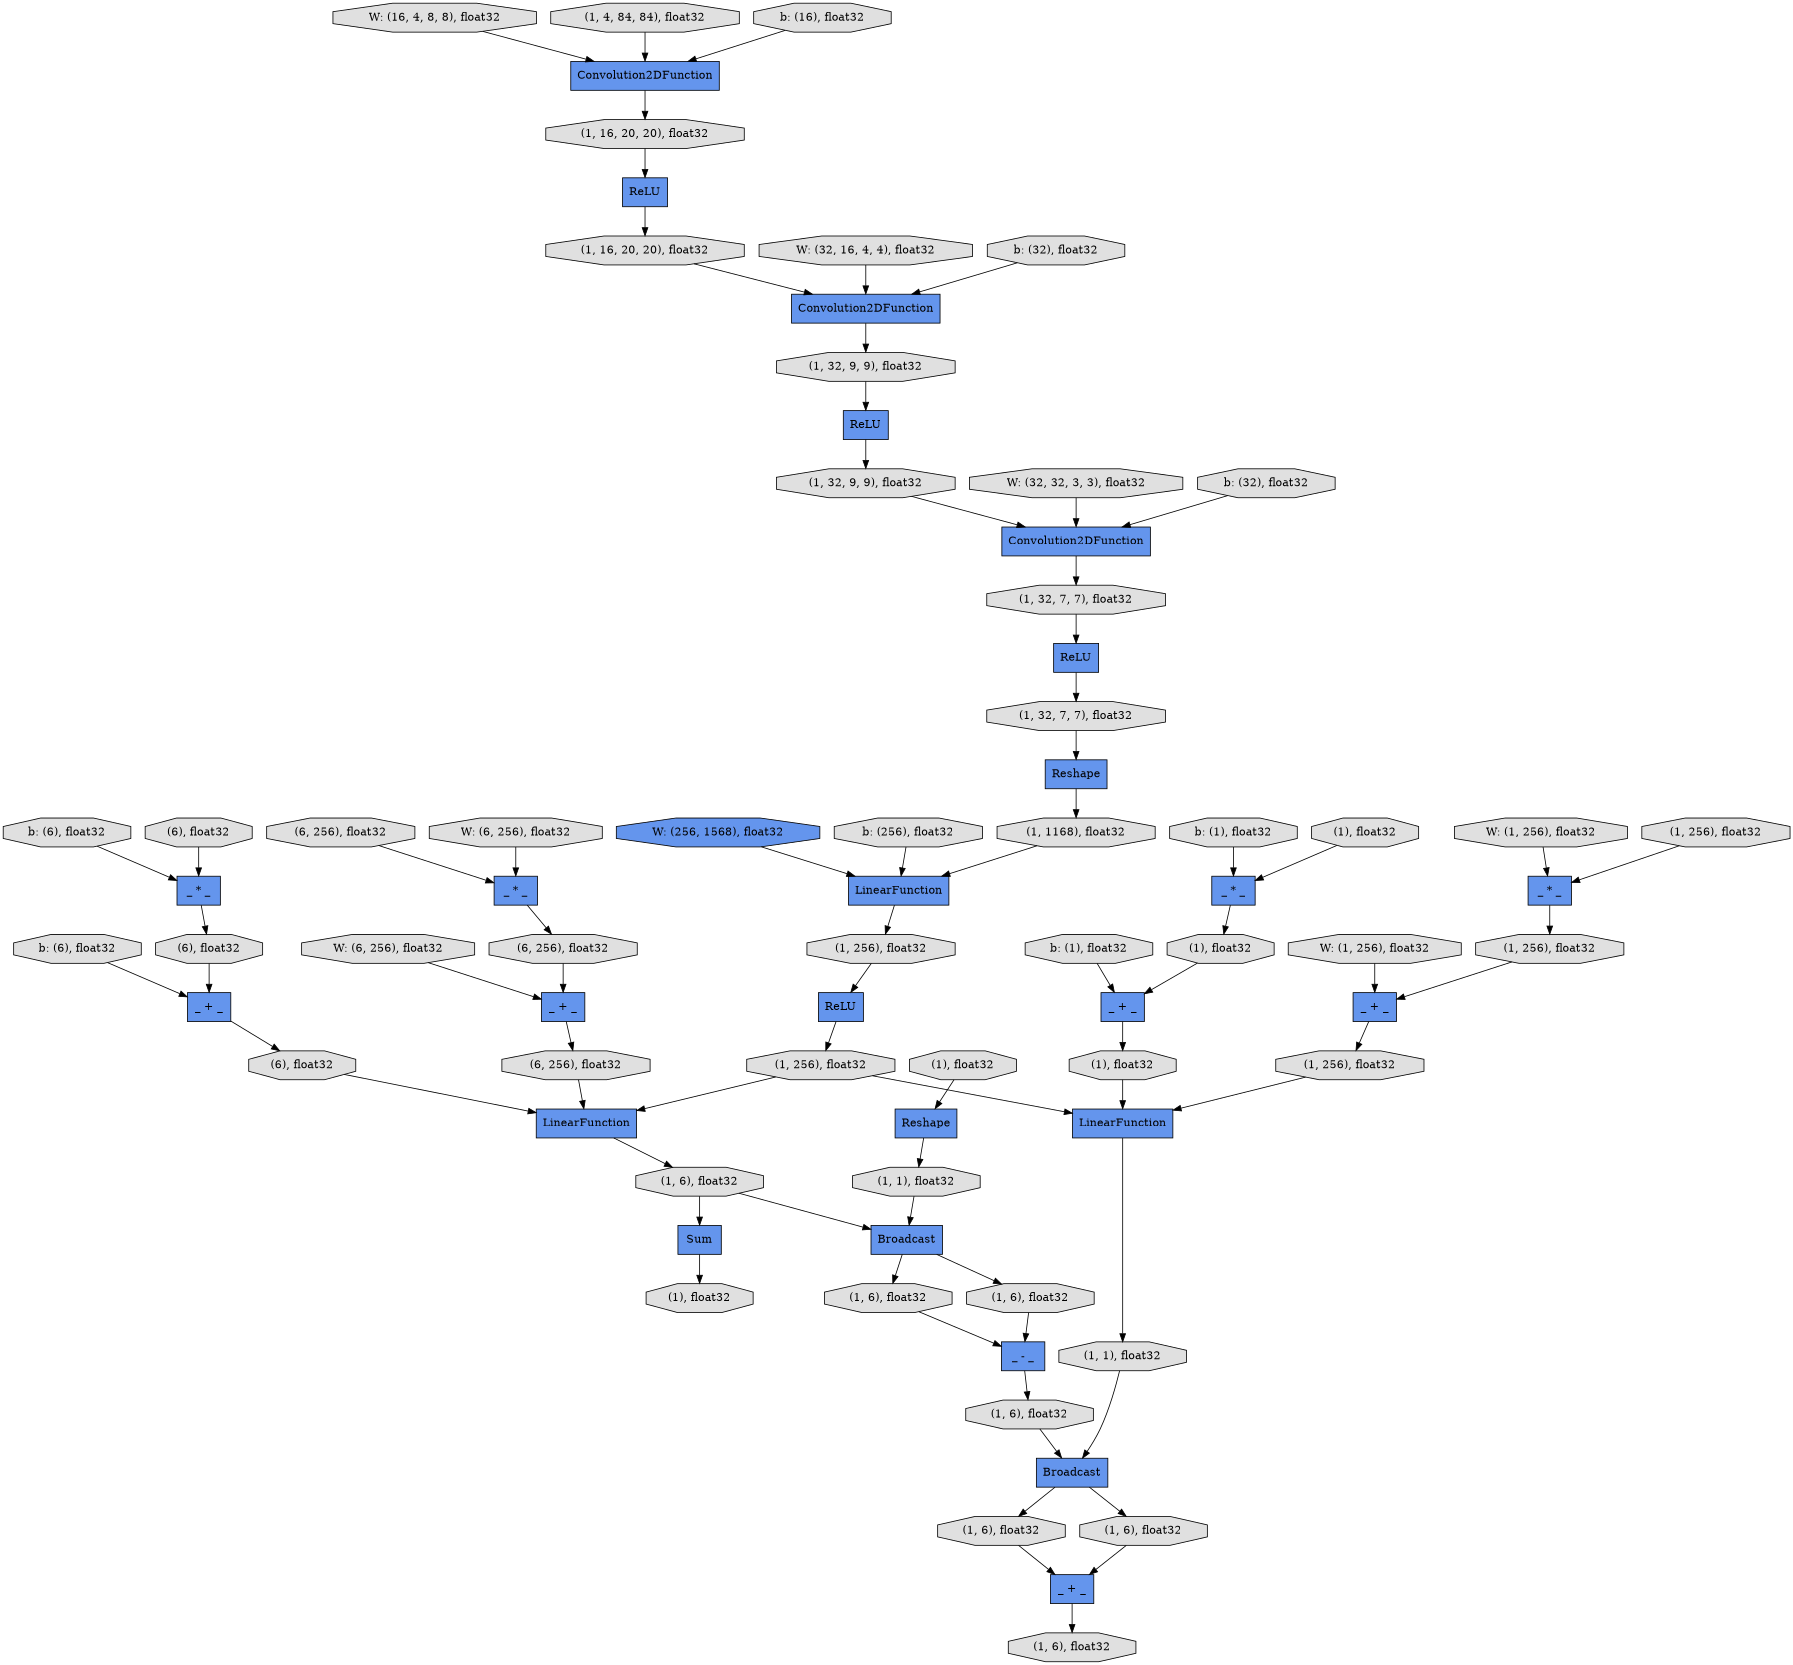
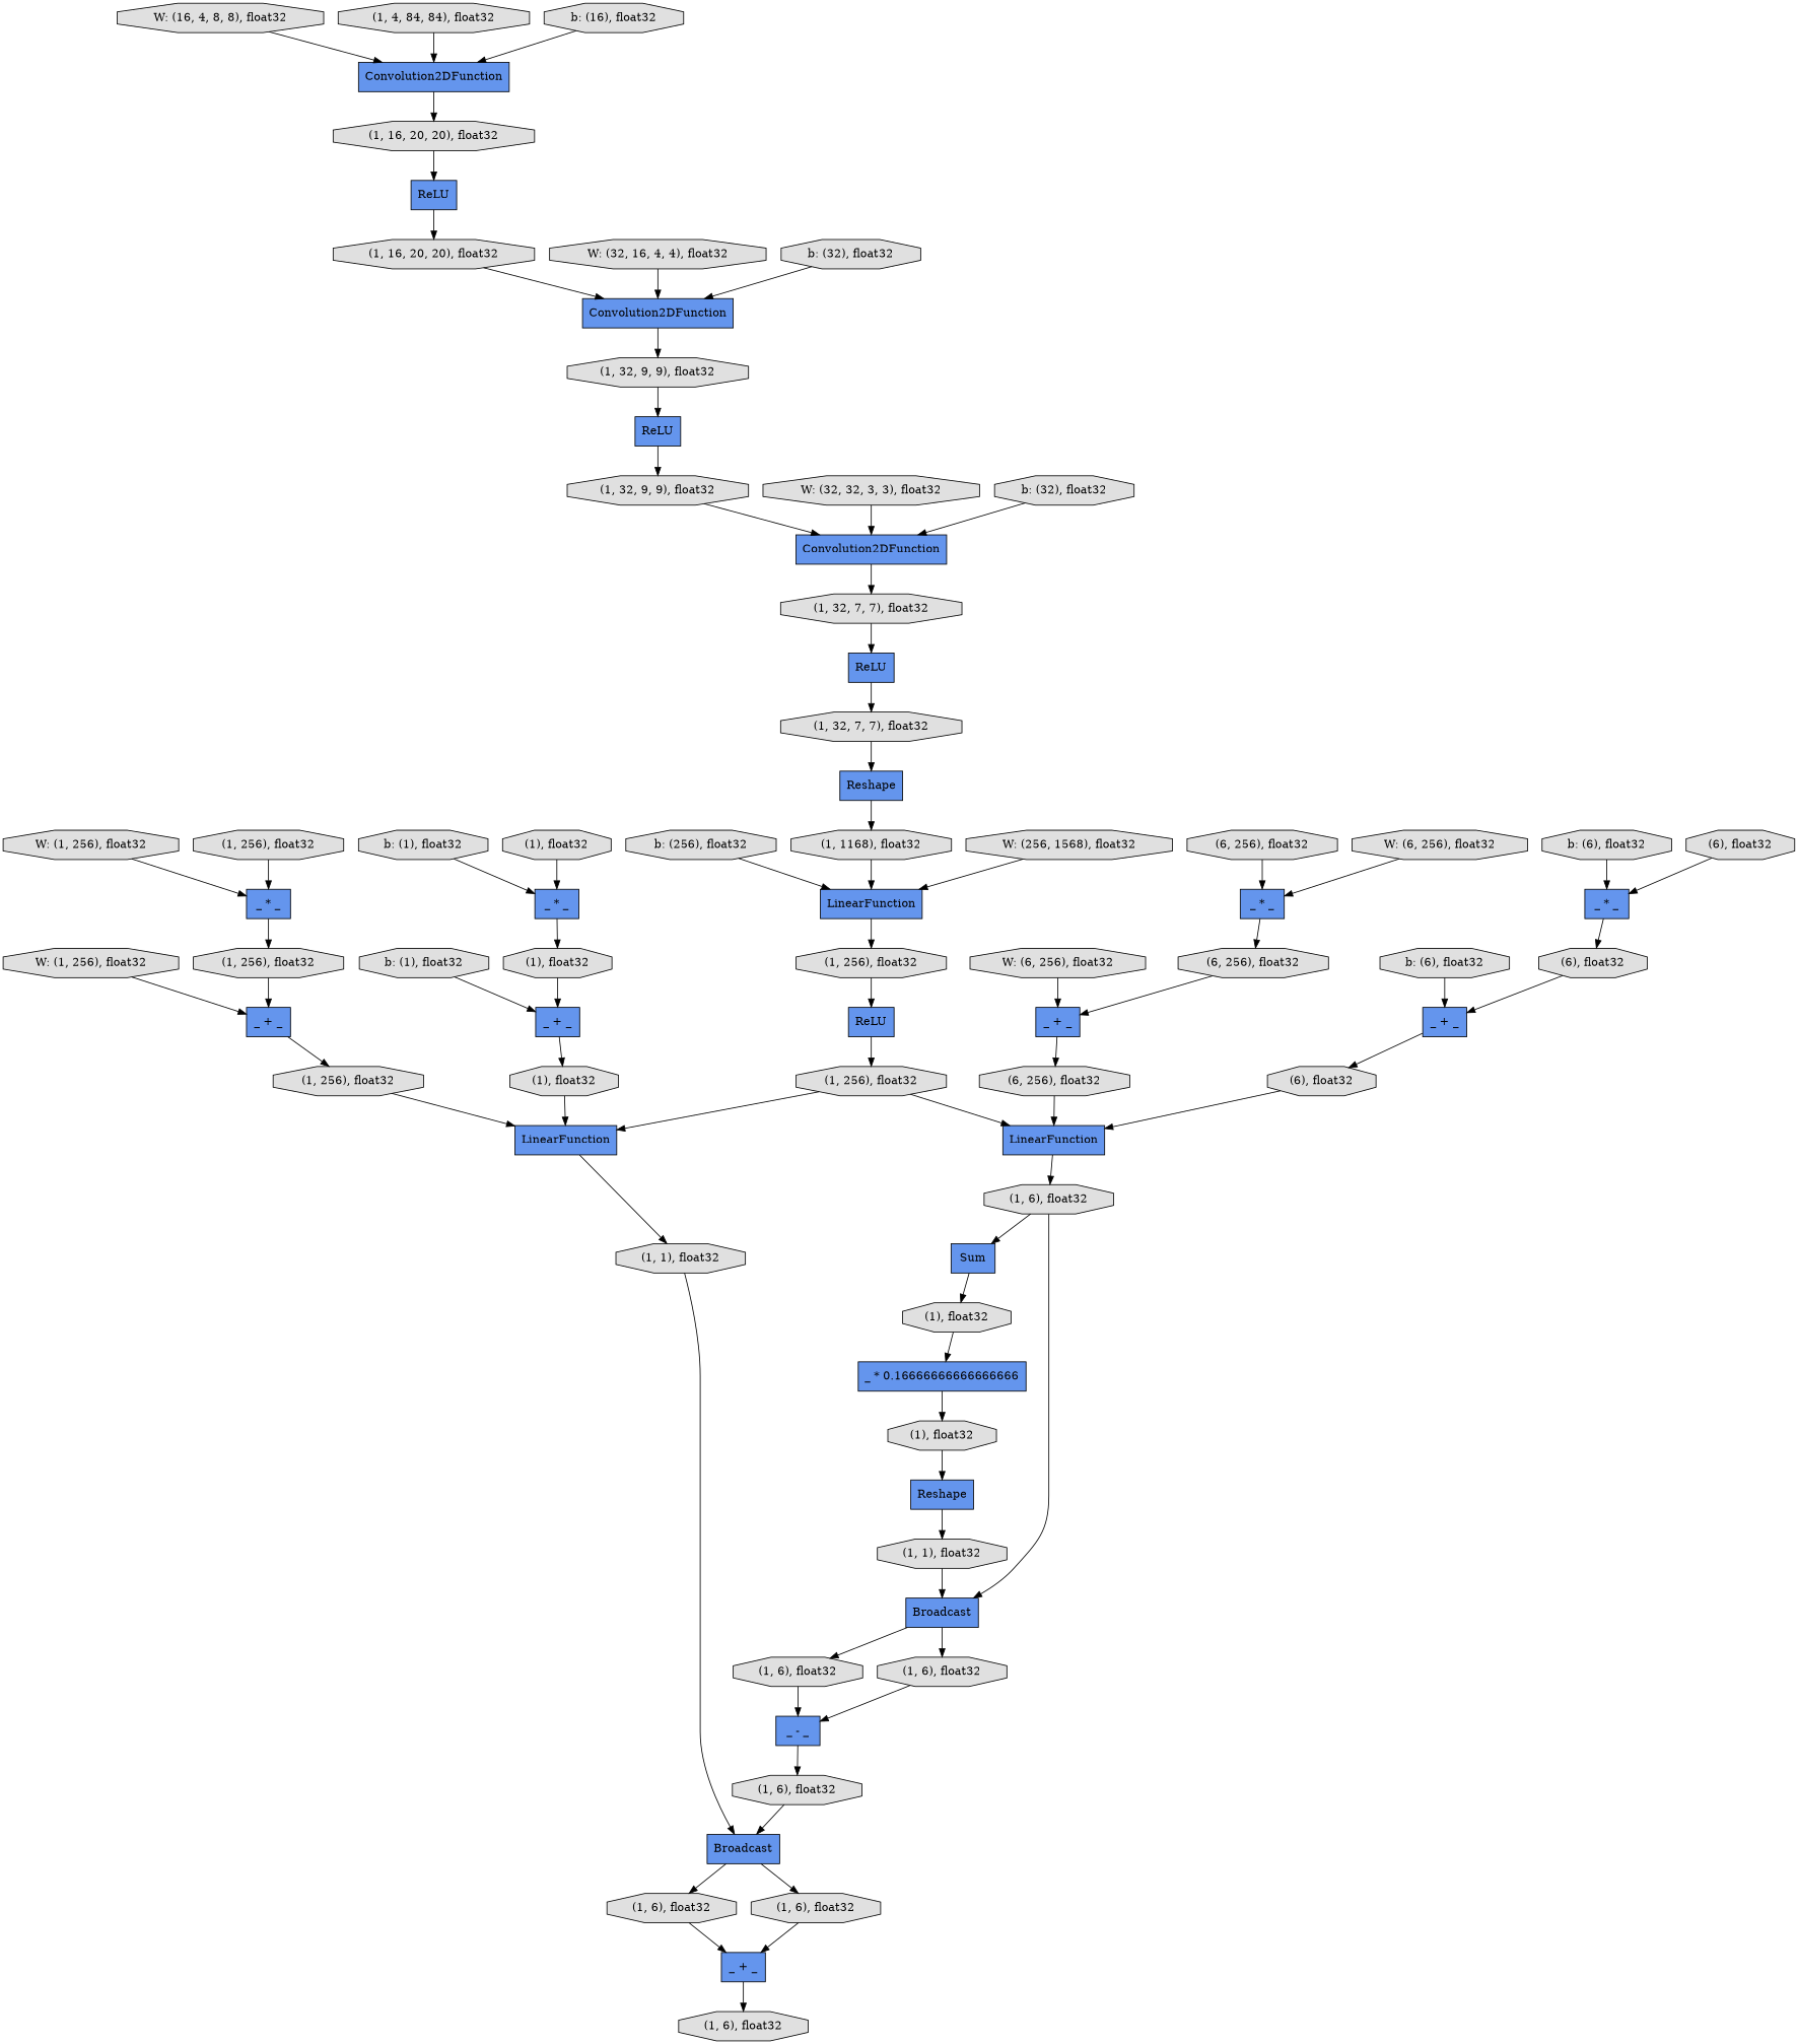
  digraph {
    rankdir=TB
    node [fillcolor="#E0E0E0" shape=octagon style=filled]
    n1 [label="(1, 6), float32"]
    n2 [fillcolor="#6495ED" label=Broadcast shape=record]
    n3 [label="(1, 6), float32"]
    n4 [label="(1, 6), float32"]
    n5 [label="(1, 6), float32"]
    n6 [fillcolor="#6495ED" label="_ - _" shape=record]
    n7 [fillcolor="#6495ED" label=ReLU shape=record]
    n8 [label="(1, 32, 7, 7), float32"]
    n9 [fillcolor="#6495ED" label=Reshape shape=record]
    n10 [fillcolor="#6495ED" label="_ + _" shape=record]
    n11 [label="(6), float32"]
    n12 [fillcolor="#6495ED" label=LinearFunction shape=record]
+   n13 [fillcolor="#6495ED" label="_ * 0.16666666666666666" shape=record]
    n14 [label="(1), float32"]
    n15 [fillcolor="#6495ED" label=Reshape shape=record]
    n16 [fillcolor="#6495ED" label=Convolution2DFunction shape=record]
    n17 [label="(1, 32, 9, 9), float32"]
    n18 [fillcolor="#6495ED" label=ReLU shape=record]
    n19 [label="(1, 16, 20, 20), float32"]
    n20 [fillcolor="#6495ED" label=LinearFunction shape=record]
    n21 [label="(1, 256), float32"]
    n22 [fillcolor="#6495ED" label=ReLU shape=record]
    n23 [label="(1, 6), float32"]
-   n24 [fillcolor="#6495ED" label="W: (256, 1568), float32"]
+   n24 [label="W: (256, 1568), float32"]
    n25 [fillcolor="#6495ED" label="_ * _" shape=record]
    n26 [label="(6, 256), float32"]
    n27 [fillcolor="#6495ED" label="_ + _" shape=record]
    n28 [label="(6, 256), float32"]
    n29 [label="(1, 6), float32"]
    n30 [label="(1, 32, 9, 9), float32"]
    n31 [fillcolor="#6495ED" label="_ + _" shape=record]
    n32 [label="(1), float32"]
    n33 [fillcolor="#6495ED" label=LinearFunction shape=record]
    n34 [fillcolor="#6495ED" label=Convolution2DFunction shape=record]
    n35 [label="(1, 32, 7, 7), float32"]
    n36 [label="(1, 256), float32"]
    n37 [fillcolor="#6495ED" label="_ * _" shape=record]
    n38 [label="(1, 256), float32"]
    n39 [label="W: (6, 256), float32"]
    n40 [fillcolor="#6495ED" label="_ * _" shape=record]
    n41 [label="(1), float32"]
    n42 [label="(6), float32"]
    n43 [fillcolor="#6495ED" label="_ * _" shape=record]
    n44 [label="(6), float32"]
    n45 [label="W: (16, 4, 8, 8), float32"]
    n46 [fillcolor="#6495ED" label=Convolution2DFunction shape=record]
    n47 [label="(1, 16, 20, 20), float32"]
    n48 [fillcolor="#6495ED" label=Sum shape=record]
    n49 [fillcolor="#6495ED" label=Broadcast shape=record]
    n50 [fillcolor="#6495ED" label="_ + _" shape=record]
    n51 [label="(1, 256), float32"]
    n52 [label="b: (256), float32"]
    n53 [label="b: (6), float32"]
    n54 [label="(1), float32"]
    n55 [label="(1, 1), float32"]
    n56 [label="b: (6), float32"]
    n57 [label="(1, 4, 84, 84), float32"]
    n58 [label="(1, 256), float32"]
    n59 [label="b: (16), float32"]
    n60 [fillcolor="#6495ED" label=ReLU shape=record]
    n61 [label="(1, 1168), float32"]
    n62 [label="(1), float32"]
    n63 [label="W: (1, 256), float32"]
    n64 [label="W: (32, 16, 4, 4), float32"]
    n65 [label="(1, 1), float32"]
    n66 [fillcolor="#6495ED" label="_ + _" shape=record]
    n67 [label="b: (1), float32"]
    n68 [label="b: (32), float32"]
    n69 [label="b: (1), float32"]
    n70 [label="(1, 6), float32"]
    n71 [label="W: (32, 32, 3, 3), float32"]
    n72 [label="W: (6, 256), float32"]
    n73 [label="W: (1, 256), float32"]
    n74 [label="(6, 256), float32"]
    n75 [label="b: (32), float32"]
    n1 -> n2
    n2 -> n3
    n2 -> n4
    n3 -> n66
    n4 -> n66
    n5 -> n6
    n6 -> n1
    n7 -> n8
    n8 -> n9
    n9 -> n61
    n10 -> n11
    n11 -> n12
    n12 -> n29
+   n13 -> n14
    n14 -> n15
    n15 -> n65
    n16 -> n17
    n17 -> n18
    n18 -> n30
    n19 -> n16
    n20 -> n21
    n21 -> n22
    n22 -> n58
    n23 -> n6
    n24 -> n20
    n25 -> n26
    n26 -> n27
    n27 -> n28
    n28 -> n12
    n29 -> n48
    n29 -> n49
    n30 -> n34
    n31 -> n32
    n32 -> n33
    n33 -> n55
    n34 -> n35
    n35 -> n7
    n36 -> n37
    n37 -> n38
    n38 -> n50
    n39 -> n25
    n40 -> n41
    n41 -> n31
    n42 -> n43
    n43 -> n44
    n44 -> n10
    n45 -> n46
    n46 -> n47
    n47 -> n60
    n48 -> n54
    n49 -> n5
    n49 -> n23
    n50 -> n51
    n51 -> n33
    n52 -> n20
    n53 -> n43
+   n54 -> n13
    n55 -> n2
    n56 -> n10
    n57 -> n46
    n58 -> n12
    n58 -> n33
    n59 -> n46
    n60 -> n19
    n61 -> n20
    n62 -> n40
    n63 -> n50
    n64 -> n16
    n65 -> n49
    n66 -> n70
    n67 -> n31
    n68 -> n16
    n69 -> n40
    n71 -> n34
    n72 -> n27
    n73 -> n37
    n74 -> n25
    n75 -> n34
  }
